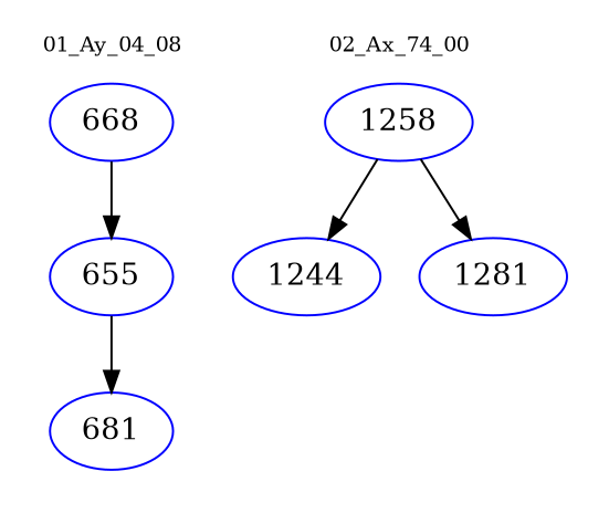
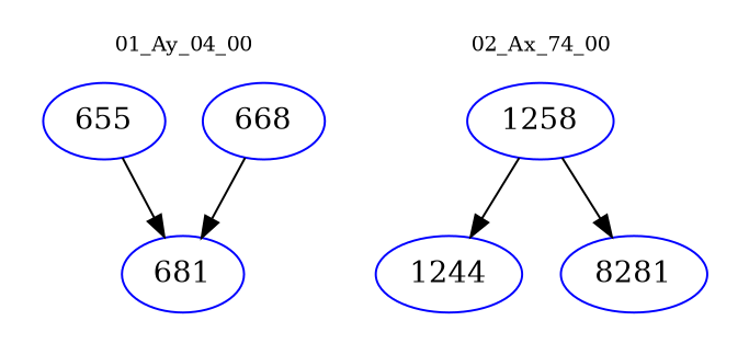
  digraph {
    node [color=blue]
    edge [color=black]
    n1 [label=668]
    n2 [label=655]
    n3 [label=681]
    n4 [label=1258]
    n5 [label=1244]
-   n6 [label=1281]
+   n6 [label=8281]
    subgraph cluster_1 {
      color=white
      fontsize=10
-     label="01_Ay_04_08"
+     label="01_Ay_04_00"
      n1
      n2
      n3
    }
    subgraph cluster_2 {
      color=white
      fontsize=10
      label="02_Ax_74_00"
      n4
      n5
      n6
    }
-   n1 -> n2
+   n1 -> n3
    n2 -> n3
    n4 -> n5
    n4 -> n6
  }
